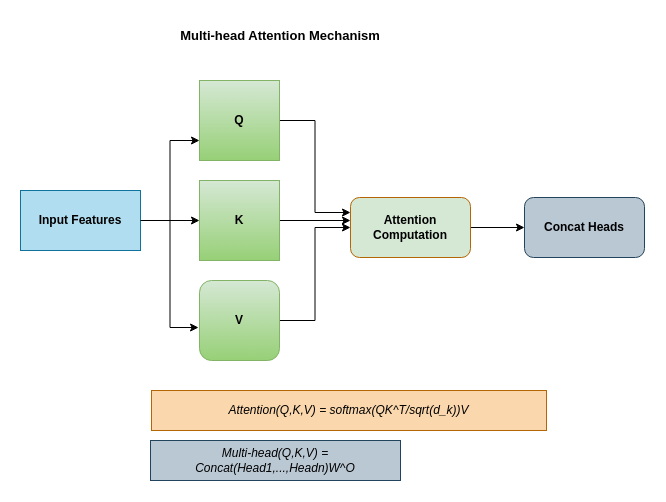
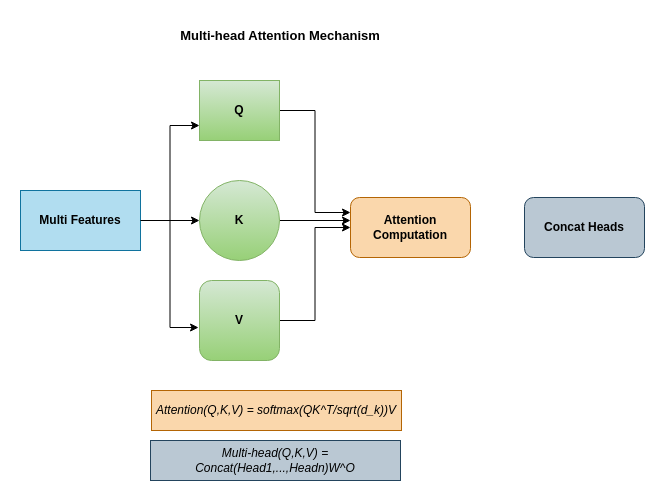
  <mxCell id="0" />
  <mxCell id="1" parent="0" />
  <mxCell id="2" style="edgeStyle=orthogonalEdgeStyle;rounded=0;orthogonalLoop=1;jettySize=auto;html=1;entryX=0;entryY=0.25;entryDx=0;entryDy=0;" edge="1" parent="1" source="3" target="12"><mxGeometry relative="1" as="geometry" /></mxCell>
- <mxCell id="3" value="Q" style="whiteSpace=wrap;html=1;aspect=fixed;fontStyle=1;fillColor=#d5e8d4;strokeColor=#82b366;gradientColor=#97d077;" vertex="1" parent="1"><mxGeometry x="199" y="80" width="80" height="80" as="geometry" /></mxCell>
+ <mxCell id="3" value="Q" style="whiteSpace=wrap;html=1;aspect=fixed;fontStyle=1;fillColor=#d5e8d4;strokeColor=#82b366;gradientColor=#97d077;" vertex="1" parent="1"><mxGeometry x="199" y="80" width="80" height="60" as="geometry" /></mxCell>
  <mxCell id="4" style="edgeStyle=orthogonalEdgeStyle;rounded=0;orthogonalLoop=1;jettySize=auto;html=1;entryX=0;entryY=0.5;entryDx=0;entryDy=0;" edge="1" parent="1" source="5" target="12"><mxGeometry relative="1" as="geometry" /></mxCell>
  <mxCell id="5" value="V" style="whiteSpace=wrap;html=1;aspect=fixed;fontStyle=1;fillColor=#d5e8d4;strokeColor=#82b366;gradientColor=#97d077;rounded=1;" vertex="1" parent="1"><mxGeometry x="199" y="280" width="80" height="80" as="geometry" /></mxCell>
  <mxCell id="6" style="edgeStyle=orthogonalEdgeStyle;rounded=0;orthogonalLoop=1;jettySize=auto;html=1;" edge="1" parent="1" source="7"><mxGeometry relative="1" as="geometry"><mxPoint x="350" y="220" as="targetPoint" /></mxGeometry></mxCell>
- <mxCell id="7" value="K" style="whiteSpace=wrap;html=1;aspect=fixed;fontStyle=1;fillColor=#d5e8d4;strokeColor=#82b366;gradientColor=#97d077;" vertex="1" parent="1"><mxGeometry x="199" y="180" width="80" height="80" as="geometry" /></mxCell>
+ <mxCell id="7" value="K" style="ellipse;whiteSpace=wrap;html=1;aspect=fixed;fontStyle=1;fillColor=#d5e8d4;strokeColor=#82b366;gradientColor=#97d077;" vertex="1" parent="1"><mxGeometry x="199" y="180" width="80" height="80" as="geometry" /></mxCell>
  <mxCell id="8" value="" style="edgeStyle=orthogonalEdgeStyle;rounded=0;orthogonalLoop=1;jettySize=auto;html=1;" edge="1" parent="1" source="10" target="7"><mxGeometry relative="1" as="geometry" /></mxCell>
  <mxCell id="9" style="edgeStyle=orthogonalEdgeStyle;rounded=0;orthogonalLoop=1;jettySize=auto;html=1;entryX=0;entryY=0.75;entryDx=0;entryDy=0;" edge="1" parent="1" source="10" target="3"><mxGeometry relative="1" as="geometry" /></mxCell>
- <mxCell id="10" value="&lt;b&gt;Input Features&lt;/b&gt;" style="rounded=0;whiteSpace=wrap;html=1;fillColor=#b1ddf0;strokeColor=#10739e;" vertex="1" parent="1"><mxGeometry x="20" y="190" width="120" height="60" as="geometry" /></mxCell>
- <mxCell id="11" style="edgeStyle=orthogonalEdgeStyle;rounded=0;orthogonalLoop=1;jettySize=auto;html=1;entryX=0;entryY=0.5;entryDx=0;entryDy=0;" edge="1" parent="1" source="12" target="13"><mxGeometry relative="1" as="geometry" /></mxCell>
- <mxCell id="12" value="&lt;b&gt;Attention Computation&lt;/b&gt;" style="rounded=1;whiteSpace=wrap;html=1;fillColor=#d5e8d4;strokeColor=#b46504;" vertex="1" parent="1"><mxGeometry x="350" y="197" width="120" height="60" as="geometry" /></mxCell>
+ <mxCell id="10" value="&lt;b&gt;Multi Features&lt;/b&gt;" style="rounded=0;whiteSpace=wrap;html=1;fillColor=#b1ddf0;strokeColor=#10739e;" vertex="1" parent="1"><mxGeometry x="20" y="190" width="120" height="60" as="geometry" /></mxCell>
+ <mxCell id="12" value="&lt;b&gt;Attention Computation&lt;/b&gt;" style="rounded=1;whiteSpace=wrap;html=1;fillColor=#fad7ac;strokeColor=#b46504;" vertex="1" parent="1"><mxGeometry x="350" y="197" width="120" height="60" as="geometry" /></mxCell>
  <mxCell id="13" value="&lt;b&gt;Concat Heads&lt;/b&gt;" style="rounded=1;whiteSpace=wrap;html=1;fillColor=#bac8d3;strokeColor=#23445d;" vertex="1" parent="1"><mxGeometry x="524" y="197" width="120" height="60" as="geometry" /></mxCell>
  <mxCell id="14" style="edgeStyle=orthogonalEdgeStyle;rounded=0;orthogonalLoop=1;jettySize=auto;html=1;entryX=-0.012;entryY=0.588;entryDx=0;entryDy=0;entryPerimeter=0;" edge="1" parent="1" source="10" target="5"><mxGeometry relative="1" as="geometry" /></mxCell>
  <mxCell id="15" value="&lt;b&gt;&lt;font style=&quot;font-size: 13px;&quot;&gt;Multi-head Attention Mechanism&lt;/font&gt;&lt;/b&gt;" style="text;html=1;align=center;verticalAlign=middle;whiteSpace=wrap;rounded=0;" vertex="1" parent="1"><mxGeometry x="165" y="20" width="230" height="30" as="geometry" /></mxCell>
  <mxCell id="16" value="&lt;i&gt;Multi-head(Q,K,V) = Concat(Head1,...,Headn)W^O&lt;/i&gt;" style="rounded=0;whiteSpace=wrap;html=1;fillColor=#bac8d3;strokeColor=#23445d;" vertex="1" parent="1"><mxGeometry x="150" y="440" width="250" height="40" as="geometry" /></mxCell>
- <mxCell id="17" value="&lt;i&gt;Attention(Q,K,V) = softmax(QK^T/sqrt(d_k))V&lt;/i&gt;" style="rounded=0;whiteSpace=wrap;html=1;fillColor=#fad7ac;strokeColor=#b46504;" vertex="1" parent="1"><mxGeometry x="151" y="390" width="395" height="40" as="geometry" /></mxCell>
+ <mxCell id="17" value="&lt;i&gt;Attention(Q,K,V) = softmax(QK^T/sqrt(d_k))V&lt;/i&gt;" style="rounded=0;whiteSpace=wrap;html=1;fillColor=#fad7ac;strokeColor=#b46504;" vertex="1" parent="1"><mxGeometry x="151" y="390" width="250" height="40" as="geometry" /></mxCell>
